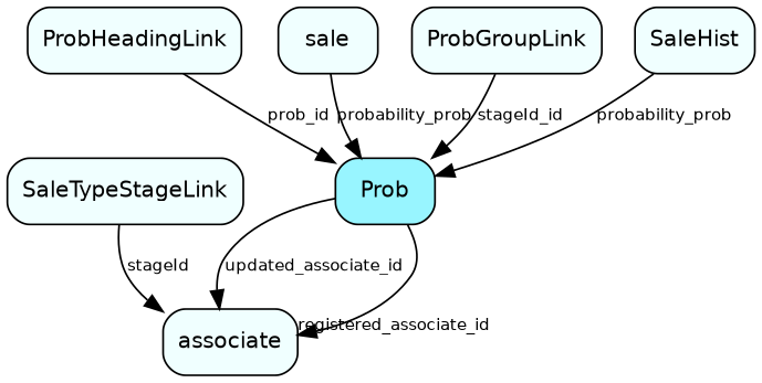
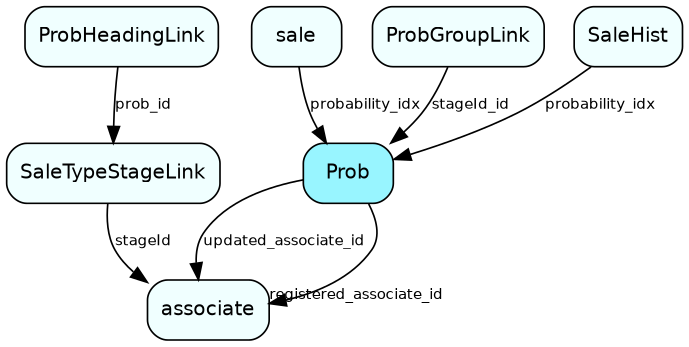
  digraph {
    node [fillcolor=azure1 fontname=Helvetica fontsize=12 shape=box style="rounded, filled"]
    edge [fontname=Helvetica fontsize=9]
    Prob [fillcolor=cadetblue1]
    associate
    sale
    ProbGroupLink
    ProbHeadingLink
    SaleHist
    SaleTypeStageLink
    Prob -> associate [headlabel=registered_associate_id]
    Prob -> associate [label=updated_associate_id]
-   sale -> Prob [label=probability_prob]
+   sale -> Prob [label=probability_idx]
    ProbGroupLink -> Prob [label=stageId_id]
-   ProbHeadingLink -> Prob [label=prob_id]
-   SaleHist -> Prob [label=probability_prob]
+   ProbHeadingLink -> SaleTypeStageLink [label=prob_id]
+   SaleHist -> Prob [label=probability_idx]
    SaleTypeStageLink -> associate [label=stageId]
  }
